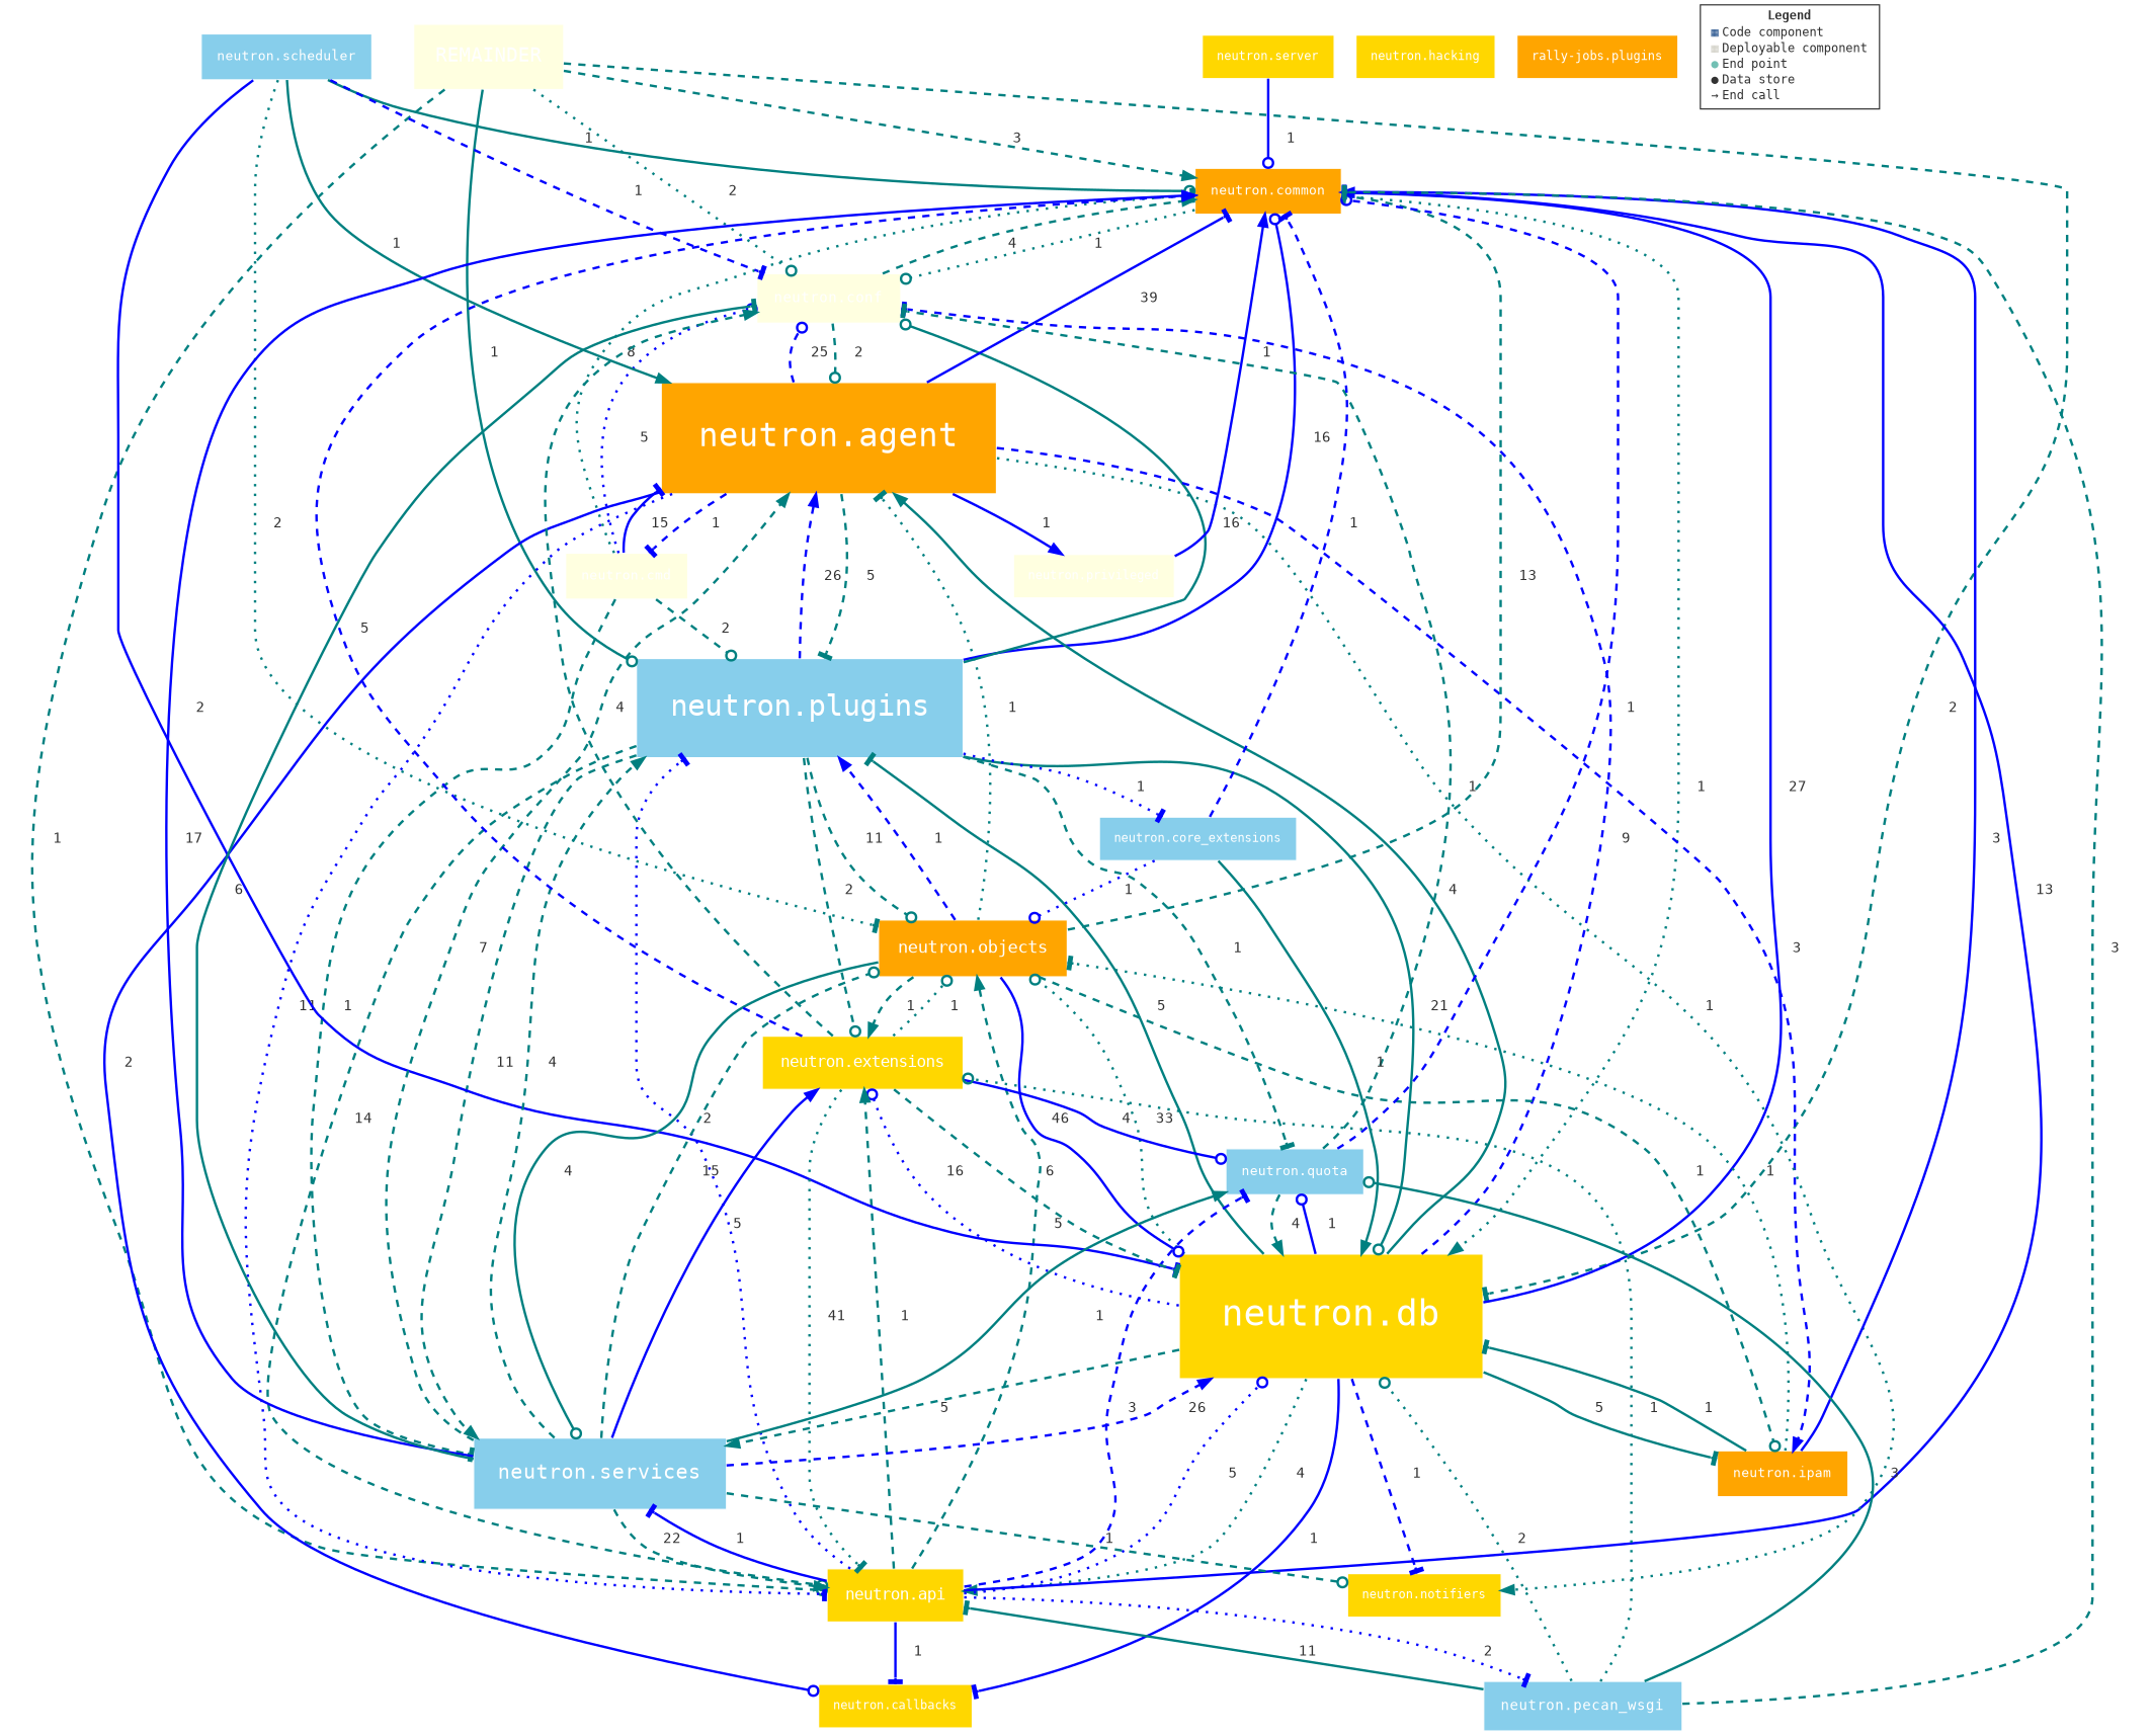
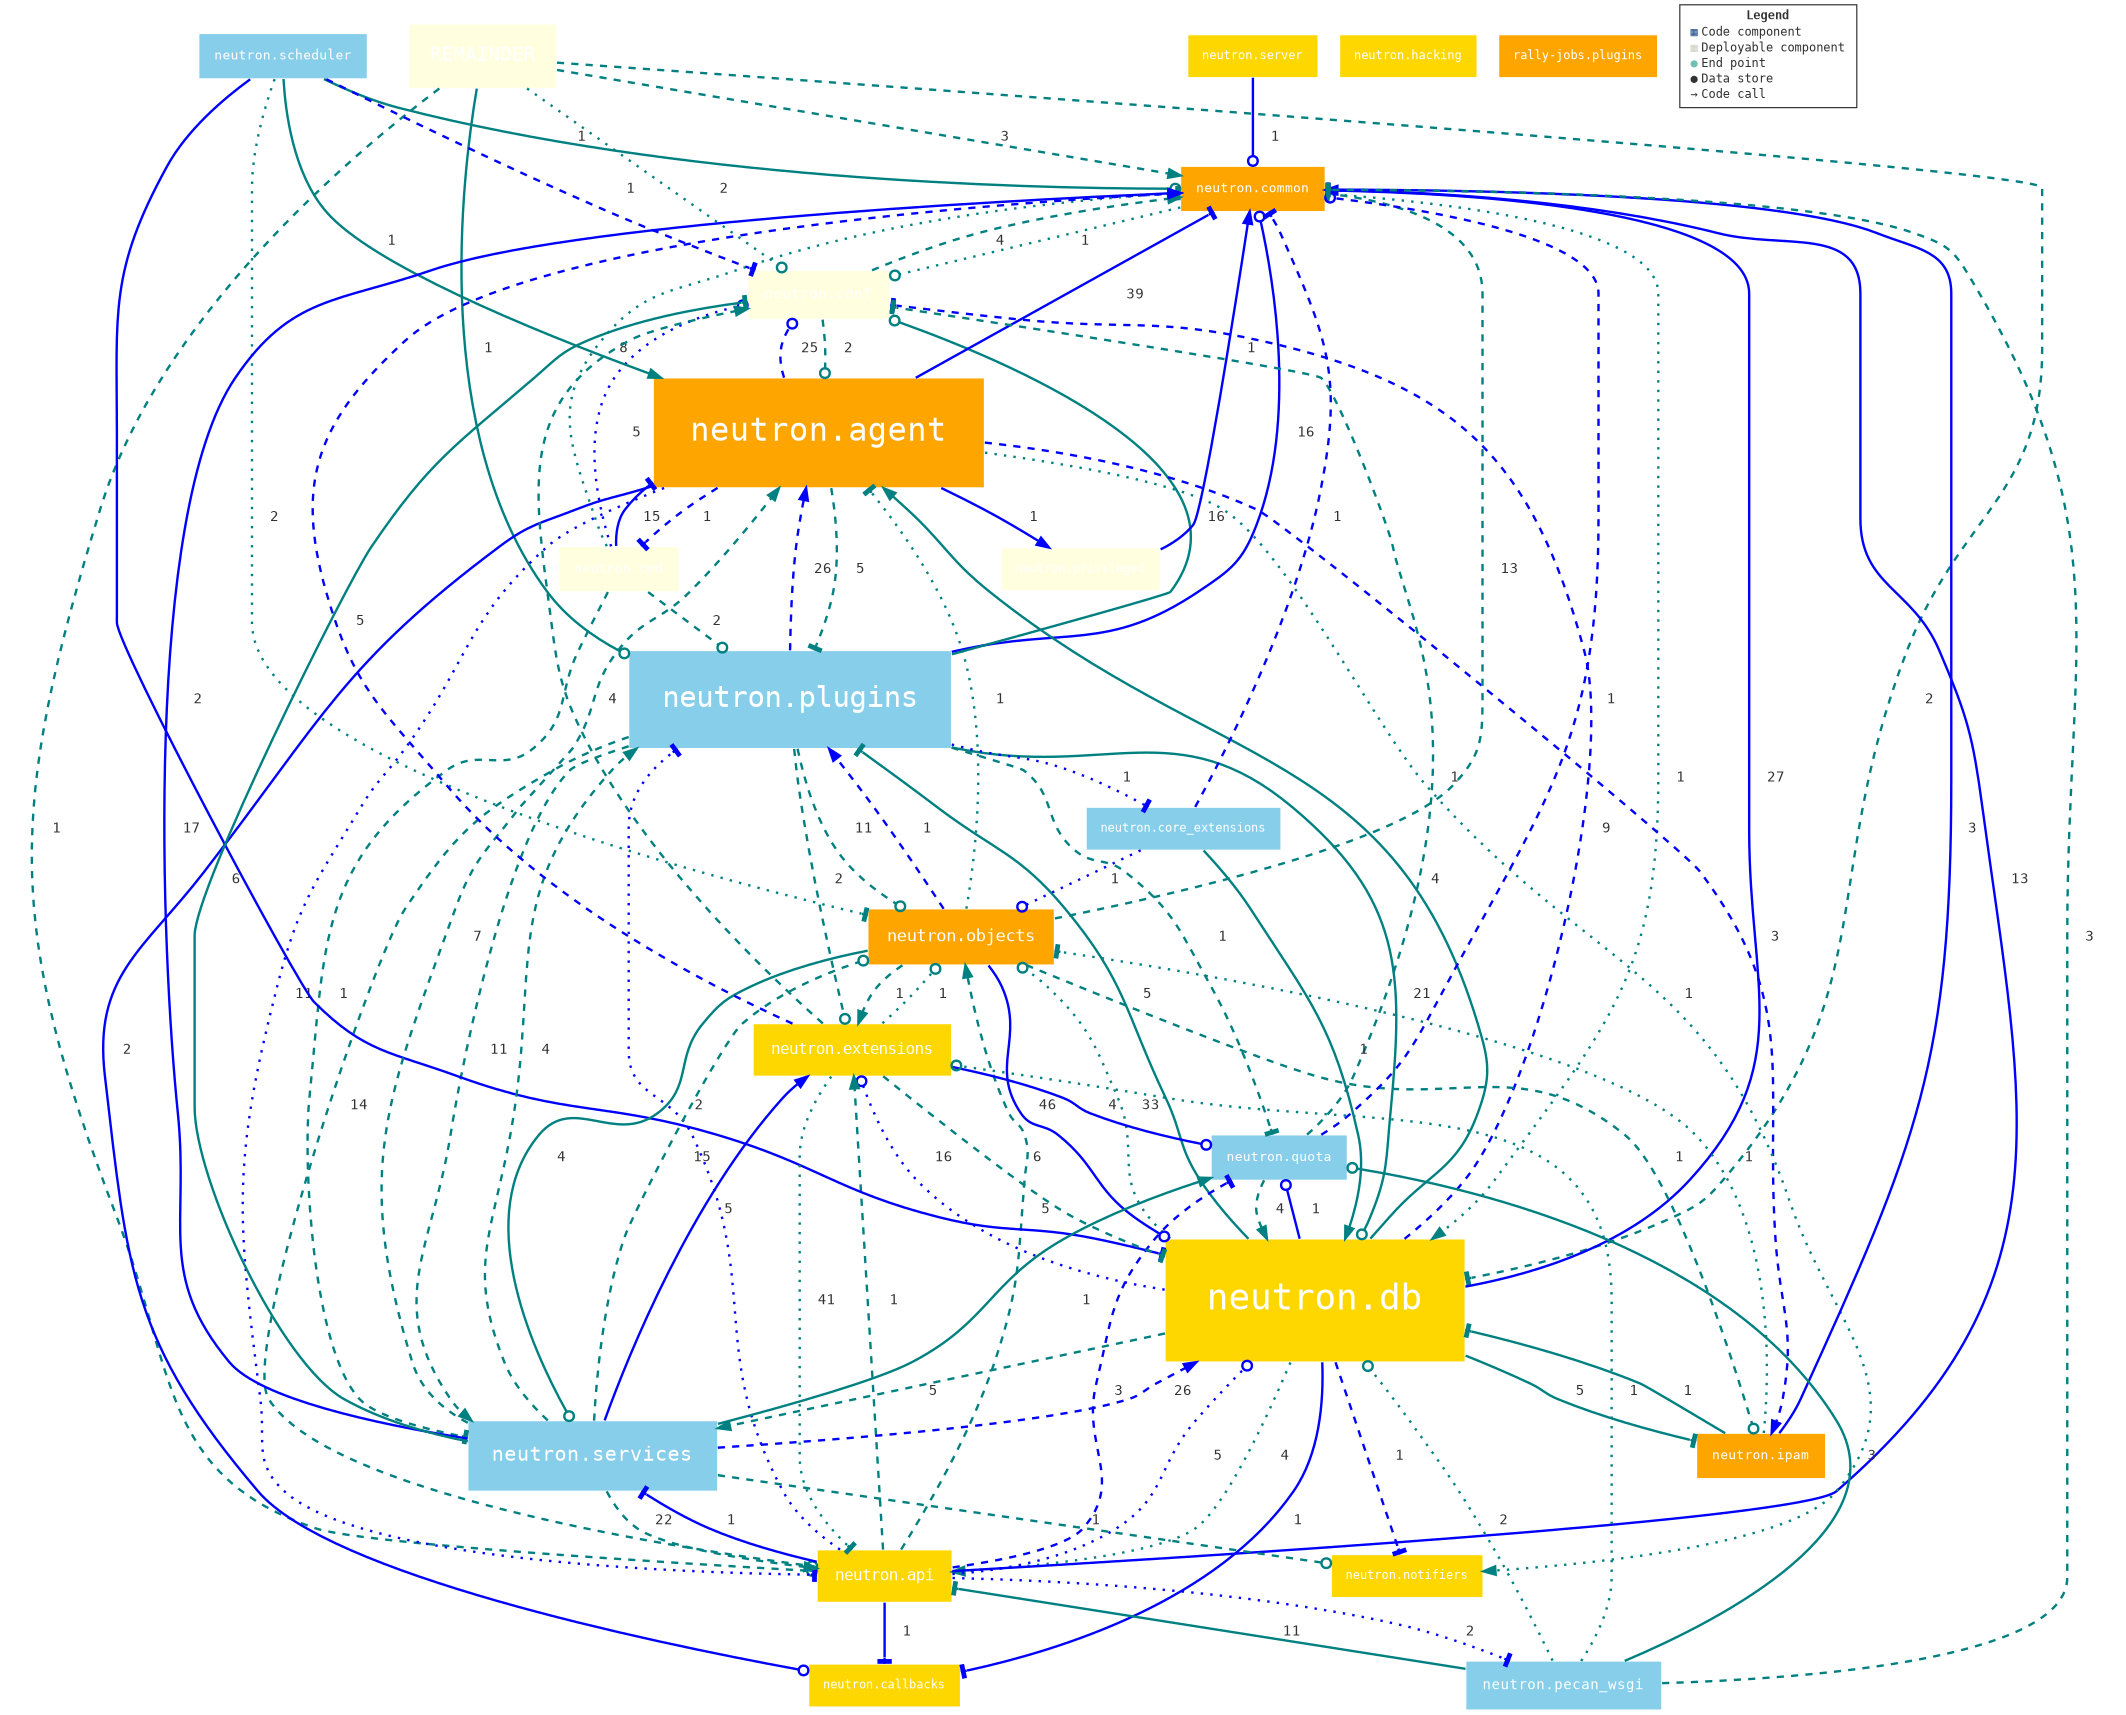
  digraph {
    compound=true
    rankdir=TD
    fontname="DejaVu Sans Mono"
    node [color="#FFFFFF" fillcolor=gold fontcolor="#FFFFFF" fontname="DejaVu Sans Mono" fontsize=10 margin=0.16 penwidth=1 shape=box style=filled]
    edge [color=teal fontcolor="#323232" fontname="DejaVu Sans Mono" fontsize=12 penwidth=2 style=dashed arrowhead=tee]
    n1 [fillcolor=lightyellow fontsize=16 label=REMAINDER margin=0.256]
    n2 [fillcolor=orange fontsize=11 label="neutron.common" margin=0.176]
    n3 [fillcolor=skyblue fontsize=24 label="neutron.plugins" margin=0.384]
    n4 [fillcolor=lightyellow fontsize=12 label="neutron.conf" margin=0.192]
    n5 [fontsize=30 label="neutron.db" margin=0.48]
    n6 [fontsize=13 label="neutron.api" margin=0.20800000000000002]
    n7 [fillcolor=orange fontsize=27 label="neutron.agent" margin=0.432]
    n8 [fillcolor=lightyellow fontsize=11 label="neutron.cmd" margin=0.176]
    n9 [fillcolor=lightyellow label="neutron.privileged"]
    n10 [fillcolor=orange fontsize=11 label="neutron.ipam" margin=0.176]
    n11 [label="neutron.callbacks"]
    n12 [label="neutron.notifiers"]
    n13 [fillcolor=skyblue fontsize=11 label="neutron.scheduler" margin=0.176]
    n14 [fillcolor=orange fontsize=14 label="neutron.objects" margin=0.224]
    n15 [fillcolor=skyblue fontsize=17 label="neutron.services" margin=0.272]
    n16 [fontsize=13 label="neutron.extensions" margin=0.20800000000000002]
    n17 [fillcolor=skyblue fontsize=11 label="neutron.quota" margin=0.176]
    n18 [fillcolor=skyblue label="neutron.core_extensions"]
    n19 [label="neutron.hacking"]
    n20 [fillcolor=orange label="rally-jobs.plugins"]
    n21 [fillcolor=skyblue fontsize=12 label="neutron.pecan_wsgi" margin=0.192]
    n22 [label="neutron.server"]
-   n23 [color="#323232" fillcolor="#FFFFFF" fontcolor="#323232" label=<<TABLE BORDER="0" CELLPADDING="1" CELLSPACING="0"> <TR><TD COLSPAN="2"><B>Legend</B></TD></TR> <TR><TD><FONT COLOR="#2A568F">&#9638;</FONT></TD><TD ALIGN="left">Code component</TD></TR> <TR><TD><FONT COLOR="#D2D1C7">&#9638;</FONT></TD><TD ALIGN="left">Deployable component</TD></TR> <TR><TD><FONT COLOR="#72C0B4">&#9679;</FONT></TD><TD ALIGN="left">End point</TD></TR> <TR><TD><FONT COLOR="#323232">&#9679;</FONT></TD><TD ALIGN="left">Data store</TD></TR> <TR><TD><FONT COLOR="#323232">&rarr;</FONT></TD><TD ALIGN="left">End call</TD></TR> </TABLE> > margin=""]
+   n23 [color="#323232" fillcolor="#FFFFFF" fontcolor="#323232" label=<<TABLE BORDER="0" CELLPADDING="1" CELLSPACING="0"> <TR><TD COLSPAN="2"><B>Legend</B></TD></TR> <TR><TD><FONT COLOR="#2A568F">&#9638;</FONT></TD><TD ALIGN="left">Code component</TD></TR> <TR><TD><FONT COLOR="#D2D1C7">&#9638;</FONT></TD><TD ALIGN="left">Deployable component</TD></TR> <TR><TD><FONT COLOR="#72C0B4">&#9679;</FONT></TD><TD ALIGN="left">End point</TD></TR> <TR><TD><FONT COLOR="#323232">&#9679;</FONT></TD><TD ALIGN="left">Data store</TD></TR> <TR><TD><FONT COLOR="#323232">&rarr;</FONT></TD><TD ALIGN="left">Code call</TD></TR> </TABLE> > margin=""]
    n1 -> n2 [label="  3" arrowhead=normal]
    n1 -> n3 [label="  1" style=solid arrowhead=odot]
    n1 -> n4 [label="  2" style=dotted arrowhead=odot]
    n1 -> n5 [label="  2"]
    n1 -> n6 [label="  1" arrowhead=odot]
    n2 -> n4 [label="  1" style=dotted arrowhead=odot]
    n2 -> n5 [label="  1" style=dotted arrowhead=normal]
    n3 -> n2 [color=blue label="  16" style=solid arrowhead=odot]
    n3 -> n4 [label="  16" style=solid arrowhead=odot]
    n3 -> n5 [label="  21" style=solid arrowhead=odot]
    n3 -> n6 [label="  14" arrowhead=odot]
    n3 -> n7 [color=blue label="  26" arrowhead=normal]
    n3 -> n14 [label="  11" arrowhead=odot]
    n3 -> n15 [label="  11" arrowhead=normal]
    n3 -> n16 [label="  2" arrowhead=odot]
    n3 -> n17 [label="  1"]
    n3 -> n18 [color=blue label="  1" style=dotted]
    n4 -> n2 [label="  4" arrowhead=normal]
    n4 -> n7 [label="  2" arrowhead=odot]
    n5 -> n2 [color=blue label="  27" style=solid]
    n5 -> n3 [label="  5" style=solid]
    n5 -> n4 [color=blue label="  9"]
    n5 -> n6 [label="  4" style=dotted arrowhead=normal]
    n5 -> n7 [label="  4" style=solid arrowhead=normal]
    n5 -> n10 [label="  5" style=solid]
    n5 -> n11 [color=blue label="  1" style=solid]
    n5 -> n12 [color=blue label="  1"]
    n5 -> n14 [label="  33" style=dotted arrowhead=odot]
    n5 -> n15 [label="  5" arrowhead=normal]
    n5 -> n16 [color=blue label="  16" style=dotted arrowhead=odot]
    n5 -> n17 [color=blue label="  1" style=solid arrowhead=odot]
    n6 -> n2 [color=blue label="  13" style=solid arrowhead=normal]
    n6 -> n3 [color=blue label="  2" style=dotted]
    n6 -> n5 [color=blue label="  5" style=dotted arrowhead=odot]
    n6 -> n11 [color=blue label="  1" style=solid]
    n6 -> n14 [label="  5" arrowhead=normal]
    n6 -> n15 [color=blue label="  1" style=solid]
    n6 -> n16 [label="  1" arrowhead=normal]
    n6 -> n17 [color=blue label="  3"]
    n6 -> n21 [color=blue label="  2" style=dotted]
    n7 -> n2 [color=blue label="  39" style=solid]
    n7 -> n3 [label="  5"]
    n7 -> n4 [color=blue label="  25" arrowhead=odot]
    n7 -> n6 [color=blue label="  11" style=dotted]
    n7 -> n8 [color=blue label="  1"]
    n7 -> n9 [color=blue label="  1" style=solid arrowhead=normal]
    n7 -> n10 [color=blue label="  3" arrowhead=normal]
    n7 -> n11 [color=blue label="  2" style=solid arrowhead=odot]
    n7 -> n12 [label="  1" style=dotted arrowhead=normal]
    n8 -> n2 [label="  8" style=dotted]
    n8 -> n3 [label="  2" arrowhead=odot]
    n8 -> n4 [color=blue label="  5" style=dotted arrowhead=odot]
    n8 -> n7 [color=blue label="  15" style=solid]
    n8 -> n15 [label="  1"]
    n9 -> n2 [color=blue label="  1" style=solid arrowhead=normal]
    n10 -> n2 [color=blue label="  3" style=solid]
    n10 -> n5 [label="  1" style=solid]
    n10 -> n14 [label="  1" style=dotted]
    n13 -> n2 [label="  1" style=solid arrowhead=odot]
    n13 -> n4 [color=blue label="  1"]
    n13 -> n5 [color=blue label="  2" style=solid]
    n13 -> n7 [label="  1" style=solid arrowhead=normal]
    n13 -> n14 [label="  2" style=dotted]
    n14 -> n2 [label="  13"]
    n14 -> n3 [color=blue label="  1" arrowhead=normal]
    n14 -> n5 [color=blue label="  46" style=solid arrowhead=odot]
    n14 -> n7 [label="  1" style=dotted]
    n14 -> n10 [label="  1" arrowhead=odot]
    n14 -> n15 [label="  4" style=solid arrowhead=odot]
    n14 -> n16 [label="  1" arrowhead=normal]
    n15 -> n2 [color=blue label="  17" style=solid arrowhead=normal]
    n15 -> n3 [label="  4" arrowhead=normal]
    n15 -> n4 [label="  6" style=solid]
    n15 -> n5 [color=blue label="  26" arrowhead=normal]
    n15 -> n6 [label="  22" arrowhead=normal]
    n15 -> n7 [label="  7" arrowhead=normal]
    n15 -> n12 [label="  1" arrowhead=odot]
    n15 -> n14 [label="  15" arrowhead=odot]
    n15 -> n16 [color=blue label="  5" style=solid arrowhead=normal]
    n15 -> n17 [label="  1" style=solid arrowhead=normal]
    n16 -> n2 [color=blue label="  5" arrowhead=normal]
    n16 -> n4 [label="  4" arrowhead=normal]
    n16 -> n5 [label="  6"]
    n16 -> n6 [label="  41" style=dotted]
    n16 -> n14 [label="  1" style=dotted arrowhead=odot]
    n16 -> n17 [color=blue label="  4" style=solid arrowhead=odot]
    n17 -> n2 [color=blue label="  1" arrowhead=odot]
    n17 -> n4 [label="  1"]
    n17 -> n5 [label="  4" arrowhead=normal]
    n18 -> n2 [color=blue label="  1"]
    n18 -> n5 [label="  1" style=solid arrowhead=normal]
    n18 -> n14 [color=blue label="  1" style=dotted arrowhead=odot]
    n21 -> n2 [label="  3"]
    n21 -> n5 [label="  2" style=dotted arrowhead=odot]
    n21 -> n6 [label="  11" style=solid]
    n21 -> n16 [label="  1" style=dotted arrowhead=odot]
    n21 -> n17 [label="  3" style=solid arrowhead=odot]
    n22 -> n2 [color=blue label="  1" style=solid arrowhead=odot]
  }
